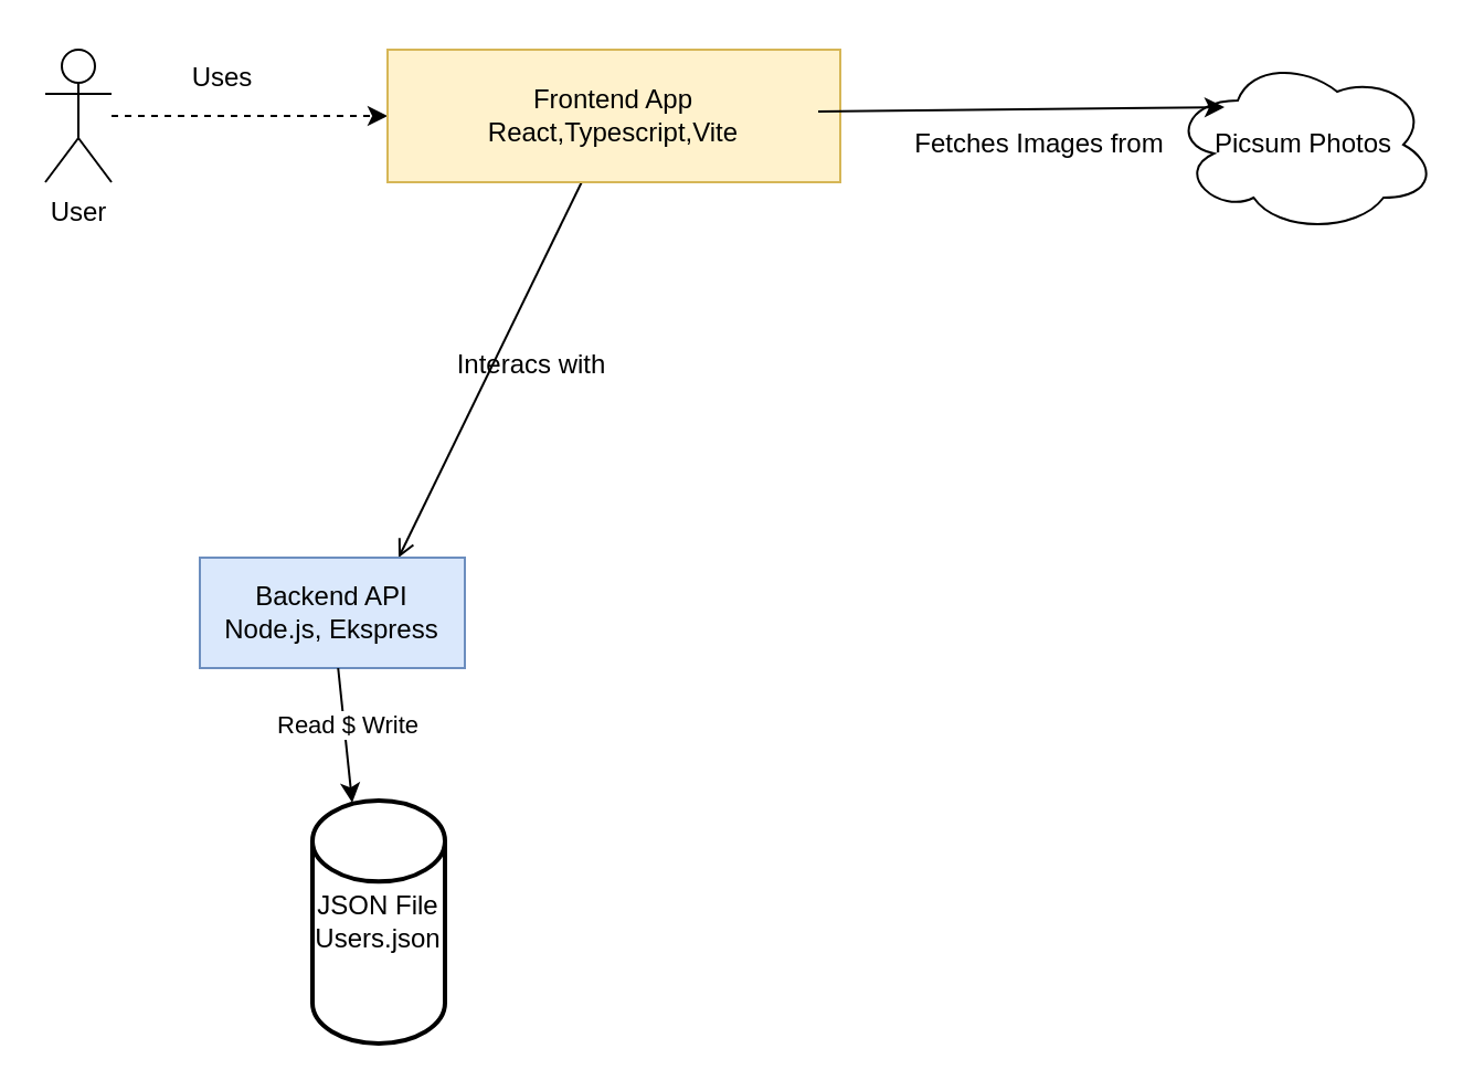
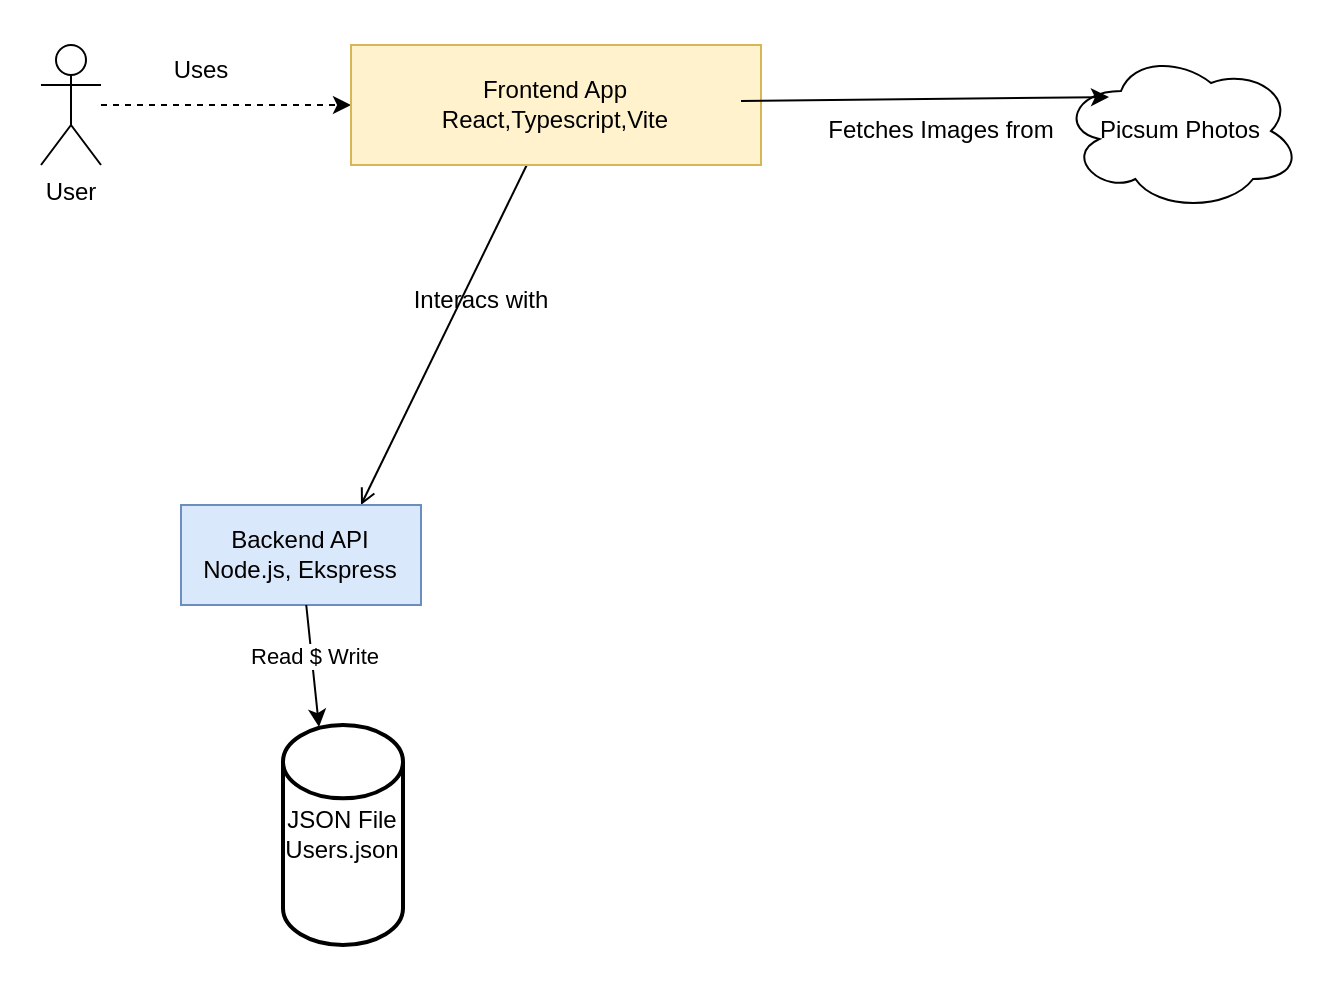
  <mxCell id="0" />
  <mxCell id="1" parent="0" />
  <mxCell id="2" style="edgeStyle=none;html=1;entryX=0;entryY=0.5;entryDx=0;entryDy=0;dashed=1;" edge="1" parent="1" source="3" target="5"><mxGeometry relative="1" as="geometry" /></mxCell>
  <mxCell id="3" value="User" style="shape=umlActor;verticalLabelPosition=bottom;verticalAlign=top;html=1;outlineConnect=0;" vertex="1" parent="1"><mxGeometry x="20" y="22" width="30" height="60" as="geometry" /></mxCell>
  <mxCell id="4" style="edgeStyle=none;html=1;entryX=0.75;entryY=0;entryDx=0;entryDy=0;endArrow=open;" edge="1" parent="1" source="5" target="6"><mxGeometry relative="1" as="geometry" /></mxCell>
  <mxCell id="5" value="Frontend App&lt;div&gt;React,Typescript,Vite&lt;/div&gt;" style="rounded=0;whiteSpace=wrap;html=1;fillColor=#fff2cc;strokeColor=#d6b656;" vertex="1" parent="1"><mxGeometry x="175" y="22" width="205" height="60" as="geometry" /></mxCell>
  <mxCell id="6" value="Backend API&lt;div&gt;Node.js, Ekspress&lt;/div&gt;" style="rounded=0;whiteSpace=wrap;html=1;fillColor=#dae8fc;strokeColor=#6c8ebf;" vertex="1" parent="1"><mxGeometry x="90" y="252" width="120" height="50" as="geometry" /></mxCell>
  <mxCell id="7" value="Picsum Photos" style="ellipse;shape=cloud;whiteSpace=wrap;html=1;" vertex="1" parent="1"><mxGeometry x="530" y="25" width="120" height="80" as="geometry" /></mxCell>
  <mxCell id="8" value="JSON File&lt;div&gt;Users.json&lt;/div&gt;" style="strokeWidth=2;html=1;shape=mxgraph.flowchart.database;whiteSpace=wrap;" vertex="1" parent="1"><mxGeometry x="141" y="362" width="60" height="110" as="geometry" /></mxCell>
  <mxCell id="9" style="edgeStyle=none;html=1;entryX=0.2;entryY=0.288;entryDx=0;entryDy=0;entryPerimeter=0;" edge="1" parent="1" target="7"><mxGeometry relative="1" as="geometry"><mxPoint x="370" y="50.005" as="sourcePoint" /><mxPoint x="555.04" y="37.16" as="targetPoint" /></mxGeometry></mxCell>
  <mxCell id="10" style="edgeStyle=none;html=1;entryX=0.3;entryY=0.009;entryDx=0;entryDy=0;entryPerimeter=0;" edge="1" parent="1" source="6" target="8"><mxGeometry relative="1" as="geometry" /></mxCell>
  <mxCell id="11" value="Read $ Write" style="edgeLabel;html=1;align=center;verticalAlign=middle;resizable=0;points=[];" vertex="1" connectable="0" parent="10"><mxGeometry x="-0.145" y="1" relative="1" as="geometry"><mxPoint as="offset" /></mxGeometry></mxCell>
  <mxCell id="12" value="Uses" style="text;html=1;align=center;verticalAlign=middle;resizable=0;points=[];autosize=1;strokeColor=none;fillColor=none;" vertex="1" parent="1"><mxGeometry x="75" y="20" width="50" height="30" as="geometry" /></mxCell>
  <mxCell id="13" value="Fetches Images from" style="text;html=1;align=center;verticalAlign=middle;resizable=0;points=[];autosize=1;strokeColor=none;fillColor=none;" vertex="1" parent="1"><mxGeometry x="400" y="50" width="140" height="30" as="geometry" /></mxCell>
- <mxCell id="14" value="Interacs with" style="text;html=1;align=center;verticalAlign=middle;resizable=0;points=[];autosize=1;strokeColor=none;fillColor=none;" vertex="1" parent="1"><mxGeometry x="195" y="150" width="90" height="30" as="geometry" /></mxCell>
+ <mxCell id="14" value="Interacs with" style="text;html=1;align=center;verticalAlign=middle;resizable=0;points=[];autosize=1;strokeColor=none;fillColor=none;" vertex="1" parent="1"><mxGeometry x="195" y="135" width="90" height="30" as="geometry" /></mxCell>
